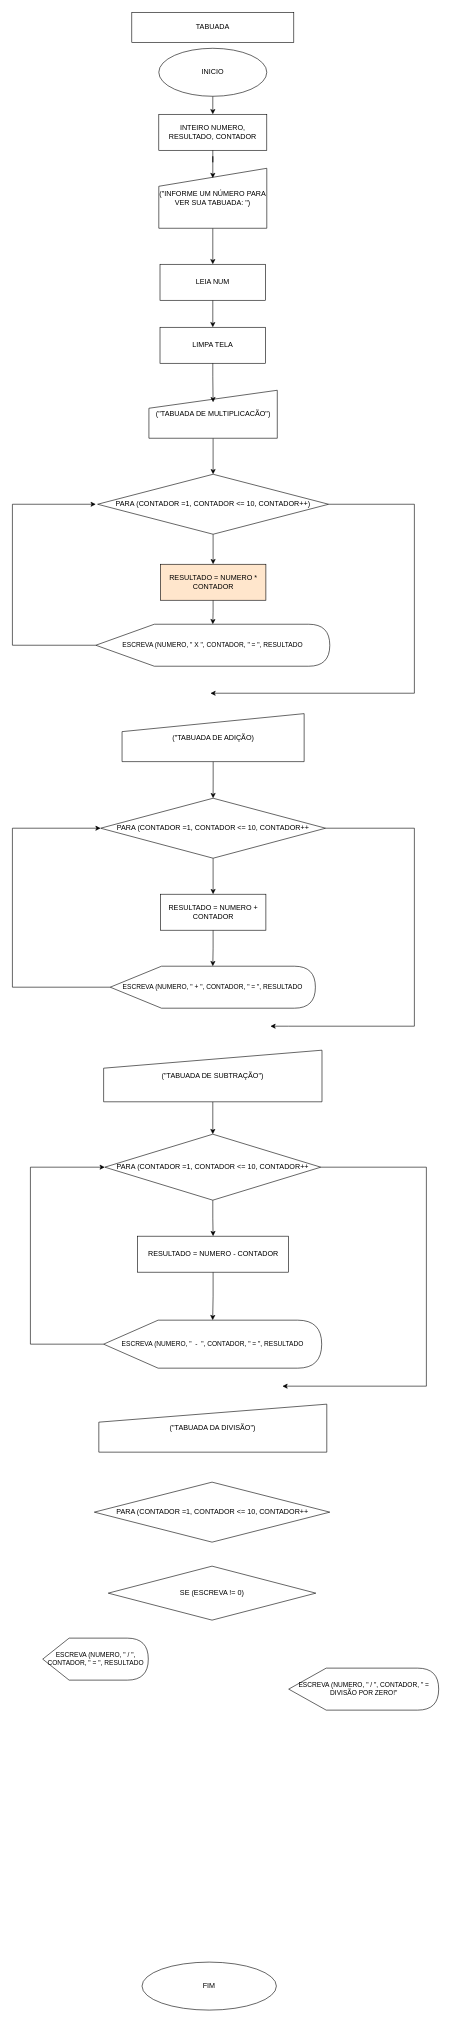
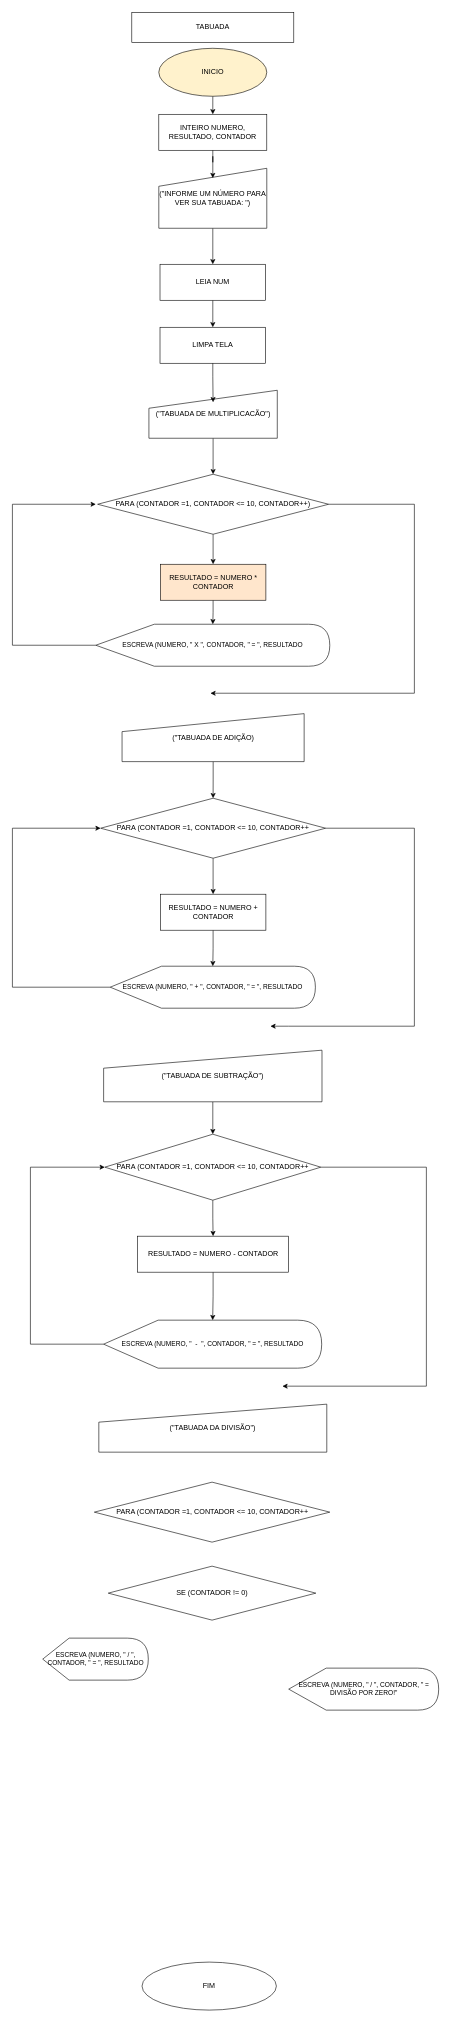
  <mxCell id="0" />
  <mxCell id="1" parent="0" />
  <mxCell id="2" value="TABUADA" style="rounded=0;whiteSpace=wrap;html=1;" parent="1" vertex="1"><mxGeometry x="219" width="270" height="50" as="geometry" y="20" /></mxCell>
  <mxCell id="3" style="edgeStyle=orthogonalEdgeStyle;rounded=0;orthogonalLoop=1;jettySize=auto;html=1;exitX=0.5;exitY=1;exitDx=0;exitDy=0;entryX=0.5;entryY=0;entryDx=0;entryDy=0;" parent="1" source="4" target="5" edge="1"><mxGeometry relative="1" as="geometry" /></mxCell>
- <mxCell id="4" value="INICIO" style="ellipse;whiteSpace=wrap;html=1;" parent="1" vertex="1"><mxGeometry x="264" y="80" width="180" height="80" as="geometry" /></mxCell>
+ <mxCell id="4" value="INICIO" style="ellipse;whiteSpace=wrap;html=1;fillColor=#fff2cc;" parent="1" vertex="1"><mxGeometry x="264" y="80" width="180" height="80" as="geometry" /></mxCell>
  <mxCell id="5" value="INTEIRO NUMERO, RESULTADO, CONTADOR" style="rounded=0;whiteSpace=wrap;html=1;" parent="1" vertex="1"><mxGeometry x="264" y="190" width="180" height="60" as="geometry" /></mxCell>
  <mxCell id="6" value="" style="edgeStyle=orthogonalEdgeStyle;rounded=0;orthogonalLoop=1;jettySize=auto;html=1;" parent="1" source="7" target="17" edge="1"><mxGeometry relative="1" as="geometry" /></mxCell>
  <mxCell id="7" value="(&quot;INFORME UM NÚMERO PARA VER SUA TABUADA: &quot;)" style="shape=manualInput;whiteSpace=wrap;html=1;" parent="1" vertex="1"><mxGeometry x="264" y="280" width="180" height="100" as="geometry" /></mxCell>
  <mxCell id="8" style="edgeStyle=orthogonalEdgeStyle;rounded=0;orthogonalLoop=1;jettySize=auto;html=1;exitX=0;exitY=0;exitDx=100;exitDy=60;exitPerimeter=0;entryX=0.5;entryY=0;entryDx=0;entryDy=0;" parent="1" edge="1"><mxGeometry relative="1" as="geometry"><mxPoint x="360" y="1030" as="sourcePoint" /></mxGeometry></mxCell>
  <mxCell id="9" style="edgeStyle=orthogonalEdgeStyle;rounded=0;orthogonalLoop=1;jettySize=auto;html=1;exitX=0.5;exitY=1;exitDx=0;exitDy=0;entryX=0.5;entryY=0.163;entryDx=0;entryDy=0;entryPerimeter=0;" parent="1" source="5" target="7" edge="1"><mxGeometry relative="1" as="geometry" /></mxCell>
  <mxCell id="10" style="edgeStyle=orthogonalEdgeStyle;rounded=0;orthogonalLoop=1;jettySize=auto;html=1;exitX=0.5;exitY=1;exitDx=0;exitDy=0;entryX=0;entryY=0;entryDx=100;entryDy=0;entryPerimeter=0;" parent="1" edge="1"><mxGeometry relative="1" as="geometry"><mxPoint x="354" y="540" as="sourcePoint" /></mxGeometry></mxCell>
  <mxCell id="11" style="edgeStyle=orthogonalEdgeStyle;rounded=0;orthogonalLoop=1;jettySize=auto;html=1;exitX=0;exitY=0;exitDx=100;exitDy=60;exitPerimeter=0;entryX=0.55;entryY=-0.05;entryDx=0;entryDy=0;entryPerimeter=0;" parent="1" edge="1"><mxGeometry relative="1" as="geometry"><mxPoint x="362" y="740" as="sourcePoint" /></mxGeometry></mxCell>
  <mxCell id="12" style="edgeStyle=orthogonalEdgeStyle;rounded=0;orthogonalLoop=1;jettySize=auto;html=1;exitX=0.5;exitY=1;exitDx=0;exitDy=0;entryX=0.511;entryY=-0.017;entryDx=0;entryDy=0;entryPerimeter=0;" parent="1" edge="1"><mxGeometry relative="1" as="geometry"><mxPoint x="354" y="840" as="sourcePoint" /></mxGeometry></mxCell>
  <mxCell id="13" style="edgeStyle=orthogonalEdgeStyle;rounded=0;orthogonalLoop=1;jettySize=auto;html=1;exitX=0;exitY=0;exitDx=100;exitDy=60;exitPerimeter=0;entryX=0;entryY=0;entryDx=100;entryDy=0;entryPerimeter=0;" parent="1" edge="1"><mxGeometry relative="1" as="geometry"><mxPoint x="362" y="930" as="sourcePoint" /></mxGeometry></mxCell>
  <mxCell id="14" style="edgeStyle=orthogonalEdgeStyle;rounded=0;orthogonalLoop=1;jettySize=auto;html=1;exitX=0.5;exitY=1;exitDx=0;exitDy=0;entryX=0;entryY=0;entryDx=100;entryDy=0;entryPerimeter=0;" parent="1" edge="1"><mxGeometry relative="1" as="geometry"><mxPoint x="356" y="1120" as="sourcePoint" /></mxGeometry></mxCell>
  <mxCell id="15" style="edgeStyle=orthogonalEdgeStyle;rounded=0;orthogonalLoop=1;jettySize=auto;html=1;exitX=0;exitY=0;exitDx=100;exitDy=60;exitPerimeter=0;entryX=0;entryY=0;entryDx=100;entryDy=0;entryPerimeter=0;" parent="1" edge="1"><mxGeometry relative="1" as="geometry"><mxPoint x="360" y="1220" as="sourcePoint" /></mxGeometry></mxCell>
  <mxCell id="16" value="" style="edgeStyle=orthogonalEdgeStyle;rounded=0;orthogonalLoop=1;jettySize=auto;html=1;" parent="1" source="17" target="39" edge="1"><mxGeometry relative="1" as="geometry" /></mxCell>
  <mxCell id="17" value="LEIA NUM" style="rounded=0;whiteSpace=wrap;html=1;" parent="1" vertex="1"><mxGeometry x="266" y="440" width="176" height="60" as="geometry" /></mxCell>
  <mxCell id="18" value="" style="edgeStyle=orthogonalEdgeStyle;rounded=0;orthogonalLoop=1;jettySize=auto;html=1;" parent="1" source="20" target="22" edge="1"><mxGeometry relative="1" as="geometry" /></mxCell>
  <mxCell id="19" style="edgeStyle=orthogonalEdgeStyle;rounded=0;orthogonalLoop=1;jettySize=auto;html=1;exitX=1;exitY=0.5;exitDx=0;exitDy=0;" edge="1" parent="1" source="20"><mxGeometry relative="1" as="geometry"><mxPoint x="350" y="1155" as="targetPoint" /><Array as="points"><mxPoint x="690" y="840" /><mxPoint x="690" y="1155" /><mxPoint x="351" y="1155" /></Array></mxGeometry></mxCell>
  <mxCell id="20" value="PARA (CONTADOR =1, CONTADOR &amp;lt;= 10, CONTADOR++)" style="rhombus;whiteSpace=wrap;html=1;" parent="1" vertex="1"><mxGeometry x="162" y="790" width="385" height="100" as="geometry" /></mxCell>
  <mxCell id="21" value="" style="edgeStyle=orthogonalEdgeStyle;rounded=0;orthogonalLoop=1;jettySize=auto;html=1;" parent="1" source="22" target="24" edge="1"><mxGeometry relative="1" as="geometry" /></mxCell>
  <mxCell id="22" value="RESULTADO = NUMERO * CONTADOR" style="rounded=0;whiteSpace=wrap;html=1;fillColor=#ffe6cc;" parent="1" vertex="1"><mxGeometry x="266.5" y="940" width="176" height="60" as="geometry" /></mxCell>
  <mxCell id="23" style="edgeStyle=orthogonalEdgeStyle;rounded=0;orthogonalLoop=1;jettySize=auto;html=1;exitX=0;exitY=0.5;exitDx=0;exitDy=0;exitPerimeter=0;" edge="1" parent="1" source="24"><mxGeometry relative="1" as="geometry"><mxPoint x="159" y="840" as="targetPoint" /><Array as="points"><mxPoint x="20" y="1075" /><mxPoint x="20" y="840" /></Array></mxGeometry></mxCell>
  <mxCell id="24" value="ESCREVA (NUMERO, &quot; X &quot;, CONTADOR, &quot; = &quot;, RESULTADO" style="shape=display;whiteSpace=wrap;html=1;fontSize=11;" parent="1" vertex="1"><mxGeometry x="159" y="1040" width="390" height="70" as="geometry" /></mxCell>
  <mxCell id="25" value="" style="edgeStyle=orthogonalEdgeStyle;rounded=0;orthogonalLoop=1;jettySize=auto;html=1;" parent="1" source="27" target="29" edge="1"><mxGeometry relative="1" as="geometry" /></mxCell>
  <mxCell id="26" style="edgeStyle=orthogonalEdgeStyle;rounded=0;orthogonalLoop=1;jettySize=auto;html=1;exitX=1;exitY=0.5;exitDx=0;exitDy=0;" edge="1" parent="1" source="27"><mxGeometry relative="1" as="geometry"><mxPoint x="450" y="1710" as="targetPoint" /><Array as="points"><mxPoint x="690" y="1380" /><mxPoint x="690" y="1710" /><mxPoint x="480" y="1710" /></Array></mxGeometry></mxCell>
  <mxCell id="27" value="PARA (CONTADOR =1, CONTADOR &amp;lt;= 10, CONTADOR++" style="rhombus;whiteSpace=wrap;html=1;" parent="1" vertex="1"><mxGeometry x="167" y="1330" width="375" height="100" as="geometry" /></mxCell>
  <mxCell id="28" value="" style="edgeStyle=orthogonalEdgeStyle;rounded=0;orthogonalLoop=1;jettySize=auto;html=1;" edge="1" parent="1" source="29" target="31"><mxGeometry relative="1" as="geometry" /></mxCell>
  <mxCell id="29" value="RESULTADO = NUMERO + CONTADOR" style="rounded=0;whiteSpace=wrap;html=1;" parent="1" vertex="1"><mxGeometry x="266.5" y="1490" width="176" height="60" as="geometry" /></mxCell>
  <mxCell id="30" style="edgeStyle=orthogonalEdgeStyle;rounded=0;orthogonalLoop=1;jettySize=auto;html=1;exitX=0;exitY=0.5;exitDx=0;exitDy=0;exitPerimeter=0;entryX=0;entryY=0.5;entryDx=0;entryDy=0;" edge="1" parent="1" source="31" target="27"><mxGeometry relative="1" as="geometry"><Array as="points"><mxPoint x="20" y="1645" /><mxPoint x="20" y="1380" /></Array></mxGeometry></mxCell>
  <mxCell id="31" value="ESCREVA (NUMERO, &quot; + &quot;, CONTADOR, &quot; = &quot;, RESULTADO" style="shape=display;whiteSpace=wrap;html=1;fontSize=11;" parent="1" vertex="1"><mxGeometry x="183" y="1610" width="342" height="70" as="geometry" /></mxCell>
  <mxCell id="32" value="" style="edgeStyle=orthogonalEdgeStyle;rounded=0;orthogonalLoop=1;jettySize=auto;html=1;" edge="1" parent="1" source="34" target="36"><mxGeometry relative="1" as="geometry" /></mxCell>
  <mxCell id="33" style="edgeStyle=orthogonalEdgeStyle;rounded=0;orthogonalLoop=1;jettySize=auto;html=1;exitX=1;exitY=0.5;exitDx=0;exitDy=0;" edge="1" parent="1" source="34"><mxGeometry relative="1" as="geometry"><mxPoint x="470" y="2310" as="targetPoint" /><Array as="points"><mxPoint x="710" y="1945" /><mxPoint x="710" y="2310" /><mxPoint x="480" y="2310" /></Array></mxGeometry></mxCell>
  <mxCell id="34" value="PARA (CONTADOR =1, CONTADOR &amp;lt;= 10, CONTADOR++" style="rhombus;whiteSpace=wrap;html=1;" parent="1" vertex="1"><mxGeometry x="174" y="1890" width="360" height="110" as="geometry" /></mxCell>
  <mxCell id="35" value="" style="edgeStyle=orthogonalEdgeStyle;rounded=0;orthogonalLoop=1;jettySize=auto;html=1;" parent="1" source="36" target="38" edge="1"><mxGeometry relative="1" as="geometry" /></mxCell>
  <mxCell id="36" value="RESULTADO = NUMERO - CONTADOR" style="rounded=0;whiteSpace=wrap;html=1;" parent="1" vertex="1"><mxGeometry x="228.5" y="2060" width="252" height="60" as="geometry" /></mxCell>
  <mxCell id="37" style="edgeStyle=orthogonalEdgeStyle;rounded=0;orthogonalLoop=1;jettySize=auto;html=1;exitX=0;exitY=0.5;exitDx=0;exitDy=0;exitPerimeter=0;entryX=0;entryY=0.5;entryDx=0;entryDy=0;" edge="1" parent="1" source="38" target="34"><mxGeometry relative="1" as="geometry"><mxPoint x="172" y="1960" as="targetPoint" /><Array as="points"><mxPoint x="50" y="2240" /><mxPoint x="50" y="1945" /></Array></mxGeometry></mxCell>
  <mxCell id="38" value="ESCREVA (NUMERO, &quot;&amp;nbsp; -&amp;nbsp; &quot;, CONTADOR, &quot; = &quot;, RESULTADO" style="shape=display;whiteSpace=wrap;html=1;fontSize=11;" parent="1" vertex="1"><mxGeometry x="172" y="2200" width="363.5" height="80" as="geometry" /></mxCell>
  <mxCell id="39" value="LIMPA TELA" style="rounded=0;whiteSpace=wrap;html=1;" parent="1" vertex="1"><mxGeometry x="266" y="545" width="176" height="60" as="geometry" /></mxCell>
  <mxCell id="40" value="PARA (CONTADOR =1, CONTADOR &amp;lt;= 10, CONTADOR++" style="rhombus;whiteSpace=wrap;html=1;" parent="1" vertex="1"><mxGeometry x="156.5" y="2470" width="392.5" height="100" as="geometry" /></mxCell>
  <mxCell id="41" value="ESCREVA (NUMERO, &quot; / &quot;, CONTADOR, &quot; = &quot;, RESULTADO" style="shape=display;whiteSpace=wrap;html=1;fontSize=11;" parent="1" vertex="1"><mxGeometry x="70.5" y="2730" width="176" height="70" as="geometry" /></mxCell>
- <mxCell id="42" value="SE (ESCREVA != 0)" style="rhombus;whiteSpace=wrap;html=1;" parent="1" vertex="1"><mxGeometry x="179.75" y="2610" width="346" height="90" as="geometry" /></mxCell>
+ <mxCell id="42" value="SE (CONTADOR != 0)" style="rhombus;whiteSpace=wrap;html=1;" parent="1" vertex="1"><mxGeometry x="179.75" y="2610" width="346" height="90" as="geometry" /></mxCell>
  <mxCell id="43" value="ESCREVA (NUMERO, &quot; / &quot;, CONTADOR, &quot; = DIVISÃO POR ZERO!&quot;" style="shape=display;whiteSpace=wrap;html=1;fontSize=11;" parent="1" vertex="1"><mxGeometry x="480.5" y="2780" width="250" height="70" as="geometry" /></mxCell>
  <mxCell id="44" value="FIM" style="ellipse;whiteSpace=wrap;html=1;" parent="1" vertex="1"><mxGeometry x="236" y="3270" width="224" height="80" as="geometry" /></mxCell>
  <mxCell id="45" value="" style="edgeStyle=orthogonalEdgeStyle;rounded=0;orthogonalLoop=1;jettySize=auto;html=1;" edge="1" parent="1" source="46" target="20"><mxGeometry relative="1" as="geometry" /></mxCell>
  <mxCell id="46" value="(&quot;TABUADA DE MULTIPLICACÃO&quot;)" style="shape=manualInput;whiteSpace=wrap;html=1;" vertex="1" parent="1"><mxGeometry x="247.5" y="650" width="214" height="80" as="geometry" /></mxCell>
  <mxCell id="47" style="edgeStyle=orthogonalEdgeStyle;rounded=0;orthogonalLoop=1;jettySize=auto;html=1;exitX=0.5;exitY=1;exitDx=0;exitDy=0;entryX=0.5;entryY=0.25;entryDx=0;entryDy=0;entryPerimeter=0;" edge="1" parent="1" source="39" target="46"><mxGeometry relative="1" as="geometry" /></mxCell>
  <mxCell id="48" value="" style="edgeStyle=orthogonalEdgeStyle;rounded=0;orthogonalLoop=1;jettySize=auto;html=1;" edge="1" parent="1" source="49" target="27"><mxGeometry relative="1" as="geometry" /></mxCell>
  <mxCell id="49" value="(&quot;TABUADA DE ADIÇÃO)" style="shape=manualInput;whiteSpace=wrap;html=1;" vertex="1" parent="1"><mxGeometry x="202.75" y="1189" width="303.5" height="80" as="geometry" /></mxCell>
  <mxCell id="50" value="" style="edgeStyle=orthogonalEdgeStyle;rounded=0;orthogonalLoop=1;jettySize=auto;html=1;" edge="1" parent="1" source="51" target="34"><mxGeometry relative="1" as="geometry" /></mxCell>
  <mxCell id="51" value="(&quot;TABUADA DE SUBTRAÇÃO&quot;)" style="shape=manualInput;whiteSpace=wrap;html=1;" vertex="1" parent="1"><mxGeometry x="172" y="1750" width="364" height="86" as="geometry" /></mxCell>
  <mxCell id="52" value="(&quot;TABUADA DA DIVISÃO&quot;)" style="shape=manualInput;whiteSpace=wrap;html=1;" vertex="1" parent="1"><mxGeometry x="164" y="2340" width="380" height="80" as="geometry" /></mxCell>
